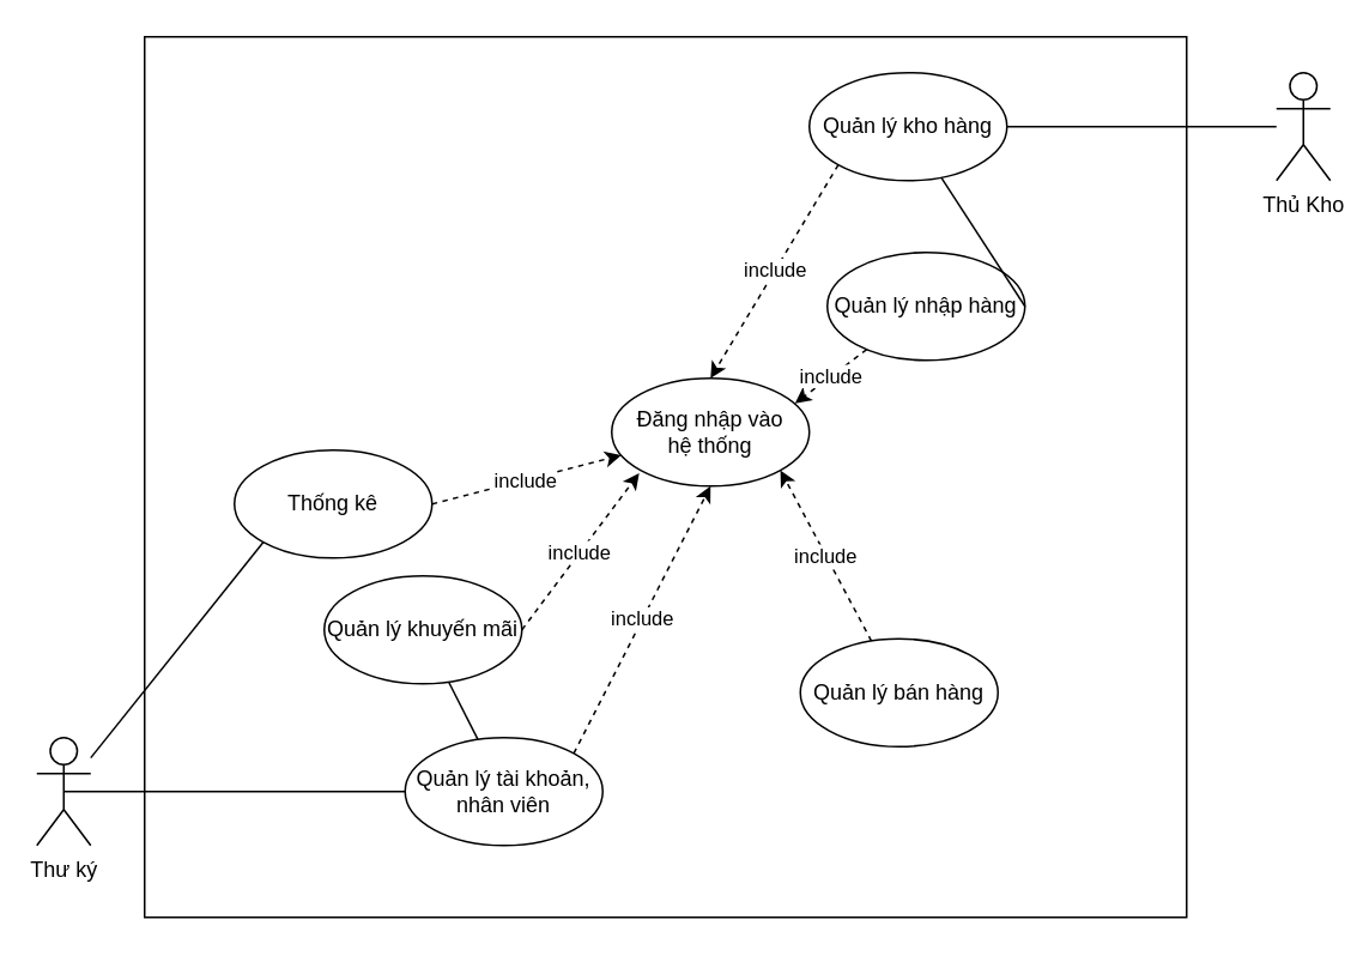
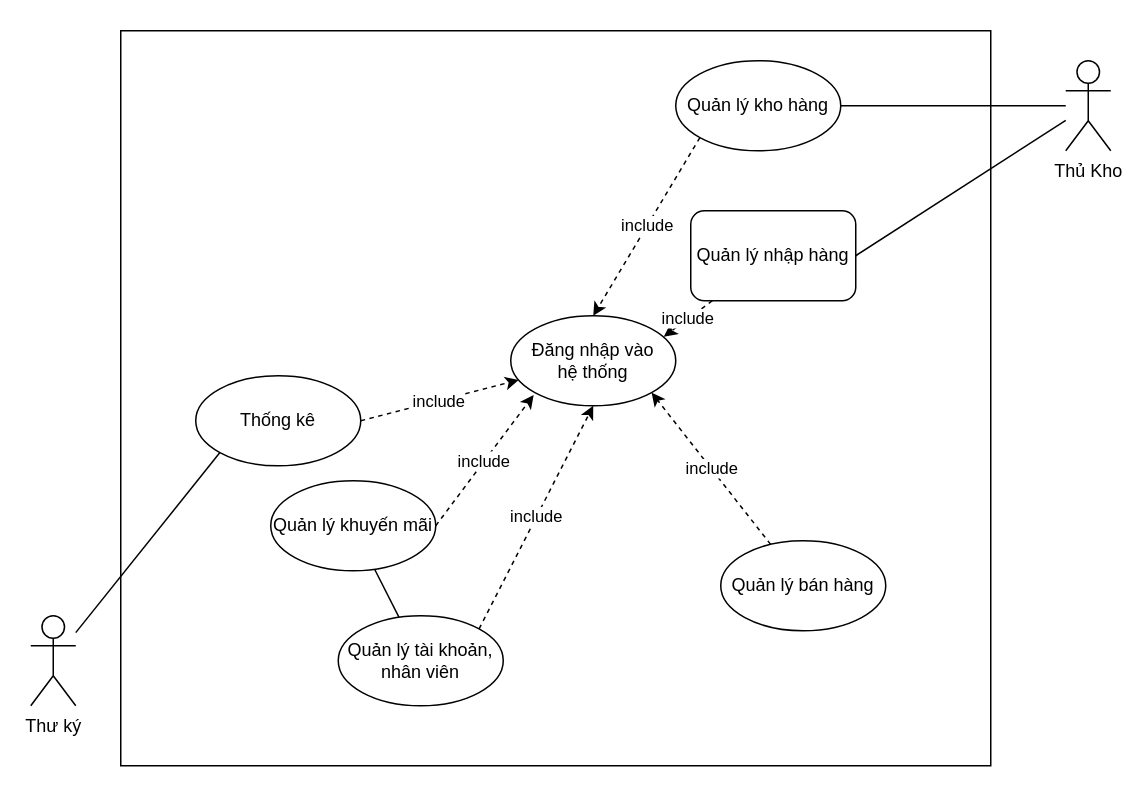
  <mxCell id="0" />
  <mxCell id="1" parent="0" />
  <mxCell id="2" value="" style="rounded=0;whiteSpace=wrap;html=1;fillColor=none;" parent="1" vertex="1"><mxGeometry x="80" y="20" width="580" height="490" as="geometry" /></mxCell>
  <mxCell id="3" value="Thư ký" style="shape=umlActor;verticalLabelPosition=bottom;verticalAlign=top;html=1;outlineConnect=0;" parent="1" vertex="1"><mxGeometry x="20" y="410" width="30" height="60" as="geometry" /></mxCell>
  <mxCell id="4" value="Thủ Kho" style="shape=umlActor;verticalLabelPosition=bottom;verticalAlign=top;html=1;outlineConnect=0;" parent="1" vertex="1"><mxGeometry x="710" y="40" width="30" height="60" as="geometry" /></mxCell>
  <mxCell id="5" value="Đăng nhập vào&lt;br&gt;hệ thống" style="ellipse;whiteSpace=wrap;html=1;" parent="1" vertex="1"><mxGeometry x="340" y="210" width="110" height="60" as="geometry" /></mxCell>
  <mxCell id="6" value="Quản lý kho hàng" style="ellipse;whiteSpace=wrap;html=1;" vertex="1" parent="1"><mxGeometry x="450" y="40" width="110" height="60" as="geometry" /></mxCell>
  <mxCell id="7" value="" style="endArrow=none;html=1;entryX=1;entryY=0.5;entryDx=0;entryDy=0;" edge="1" parent="1" source="4" target="6"><mxGeometry width="50" height="50" relative="1" as="geometry"><mxPoint x="200" y="260" as="sourcePoint" /><mxPoint x="250" y="210" as="targetPoint" /></mxGeometry></mxCell>
- <mxCell id="8" value="Quản lý bán hàng" style="ellipse;whiteSpace=wrap;html=1;" vertex="1" parent="1"><mxGeometry x="445" y="355" width="110" height="60" as="geometry" /></mxCell>
+ <mxCell id="8" value="Quản lý bán hàng" style="ellipse;whiteSpace=wrap;html=1;" vertex="1" parent="1"><mxGeometry x="480" y="360" width="110" height="60" as="geometry" /></mxCell>
  <mxCell id="9" value="Quản lý khuyến mãi" style="ellipse;whiteSpace=wrap;html=1;" vertex="1" parent="1"><mxGeometry x="180" y="320" width="110" height="60" as="geometry" /></mxCell>
  <mxCell id="10" value="Quản lý tài khoản, nhân viên" style="ellipse;whiteSpace=wrap;html=1;" vertex="1" parent="1"><mxGeometry x="225" y="410" width="110" height="60" as="geometry" /></mxCell>
  <mxCell id="11" value="Thống kê" style="ellipse;whiteSpace=wrap;html=1;" vertex="1" parent="1"><mxGeometry x="130" y="250" width="110" height="60" as="geometry" /></mxCell>
- <mxCell id="12" value="Quản lý nhập hàng" style="ellipse;whiteSpace=wrap;html=1;" vertex="1" parent="1"><mxGeometry x="460" y="140" width="110" height="60" as="geometry" /></mxCell>
- <mxCell id="13" value="" style="endArrow=none;html=1;exitX=1;exitY=0.5;exitDx=0;exitDy=0;" edge="1" parent="1" source="12" target="6"><mxGeometry width="50" height="50" relative="1" as="geometry"><mxPoint x="200" y="250" as="sourcePoint" /><mxPoint x="250" y="200" as="targetPoint" /></mxGeometry></mxCell>
+ <mxCell id="12" value="Quản lý nhập hàng" style="whiteSpace=wrap;html=1;rounded=1;" vertex="1" parent="1"><mxGeometry x="460" y="140" width="110" height="60" as="geometry" /></mxCell>
+ <mxCell id="13" value="" style="endArrow=none;html=1;exitX=1;exitY=0.5;exitDx=0;exitDy=0;" edge="1" parent="1" source="12" target="4"><mxGeometry width="50" height="50" relative="1" as="geometry"><mxPoint x="200" y="250" as="sourcePoint" /><mxPoint x="250" y="200" as="targetPoint" /></mxGeometry></mxCell>
  <mxCell id="14" value="" style="endArrow=none;html=1;exitX=0;exitY=1;exitDx=0;exitDy=0;" edge="1" parent="1" source="11" target="3"><mxGeometry width="50" height="50" relative="1" as="geometry"><mxPoint x="200" y="350" as="sourcePoint" /><mxPoint x="250" y="300" as="targetPoint" /></mxGeometry></mxCell>
  <mxCell id="15" value="" style="endArrow=none;html=1;" edge="1" parent="1" source="9" target="10"><mxGeometry width="50" height="50" relative="1" as="geometry"><mxPoint x="156.109" y="311.213" as="sourcePoint" /><mxPoint x="60" y="431.263" as="targetPoint" /></mxGeometry></mxCell>
- <mxCell id="16" value="" style="endArrow=none;html=1;entryX=0.5;entryY=0.5;entryDx=0;entryDy=0;entryPerimeter=0;exitX=0;exitY=0.5;exitDx=0;exitDy=0;" edge="1" parent="1" source="10" target="3"><mxGeometry width="50" height="50" relative="1" as="geometry"><mxPoint x="202.574" y="379.091" as="sourcePoint" /><mxPoint x="45" y="450" as="targetPoint" /></mxGeometry></mxCell>
  <mxCell id="17" value="include" style="endArrow=classic;html=1;dashed=1;exitX=1;exitY=0.5;exitDx=0;exitDy=0;" edge="1" parent="1" source="11" target="5"><mxGeometry width="50" height="50" relative="1" as="geometry"><mxPoint x="185" y="150" as="sourcePoint" /><mxPoint x="265" y="190" as="targetPoint" /></mxGeometry></mxCell>
  <mxCell id="18" value="include" style="endArrow=classic;html=1;dashed=1;exitX=1;exitY=0.5;exitDx=0;exitDy=0;" edge="1" parent="1" source="9"><mxGeometry width="50" height="50" relative="1" as="geometry"><mxPoint x="250" y="290" as="sourcePoint" /><mxPoint x="355.284" y="262.83" as="targetPoint" /></mxGeometry></mxCell>
  <mxCell id="19" value="include" style="endArrow=classic;html=1;dashed=1;exitX=1;exitY=0;exitDx=0;exitDy=0;entryX=0.5;entryY=1;entryDx=0;entryDy=0;" edge="1" parent="1" source="10" target="5"><mxGeometry width="50" height="50" relative="1" as="geometry"><mxPoint x="260" y="300" as="sourcePoint" /><mxPoint x="365.284" y="272.83" as="targetPoint" /></mxGeometry></mxCell>
  <mxCell id="20" value="include" style="endArrow=classic;html=1;dashed=1;entryX=1;entryY=1;entryDx=0;entryDy=0;" edge="1" parent="1" source="8" target="5"><mxGeometry width="50" height="50" relative="1" as="geometry"><mxPoint x="328.891" y="428.787" as="sourcePoint" /><mxPoint x="405" y="280" as="targetPoint" /></mxGeometry></mxCell>
  <mxCell id="21" value="include" style="endArrow=classic;html=1;dashed=1;entryX=0.927;entryY=0.233;entryDx=0;entryDy=0;entryPerimeter=0;" edge="1" parent="1" source="12" target="5"><mxGeometry width="50" height="50" relative="1" as="geometry"><mxPoint x="523.257" y="372.444" as="sourcePoint" /><mxPoint x="443.891" y="271.213" as="targetPoint" /></mxGeometry></mxCell>
  <mxCell id="22" value="include" style="endArrow=classic;html=1;dashed=1;entryX=0.5;entryY=0;entryDx=0;entryDy=0;exitX=0;exitY=1;exitDx=0;exitDy=0;" edge="1" parent="1" source="6" target="5"><mxGeometry width="50" height="50" relative="1" as="geometry"><mxPoint x="491.964" y="203.985" as="sourcePoint" /><mxPoint x="451.97" y="233.98" as="targetPoint" /></mxGeometry></mxCell>
